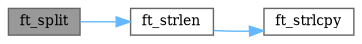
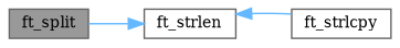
  digraph {
    fontname="DejaVu Serif"
    rankdir=LR
    node [color=grey40 fillcolor=white fontname="DejaVu Serif" fontsize=10 shape=box style=filled]
    edge [color=steelblue1 fontname="DejaVu Serif" fontsize=10 labelfontname=Helvetica labelfontsize=10 style=solid]
    n1 [color=gray40 fillcolor=grey60 fontcolor=black height=0.2 label=ft_split width=0.4]
    n2 [height=0.2 label=ft_strlen width=0.4]
    n3 [height=0.2 label=ft_strlcpy width=0.4]
    n1 -> n2
-   n2 -> n3
+   n3 -> n2
  }
